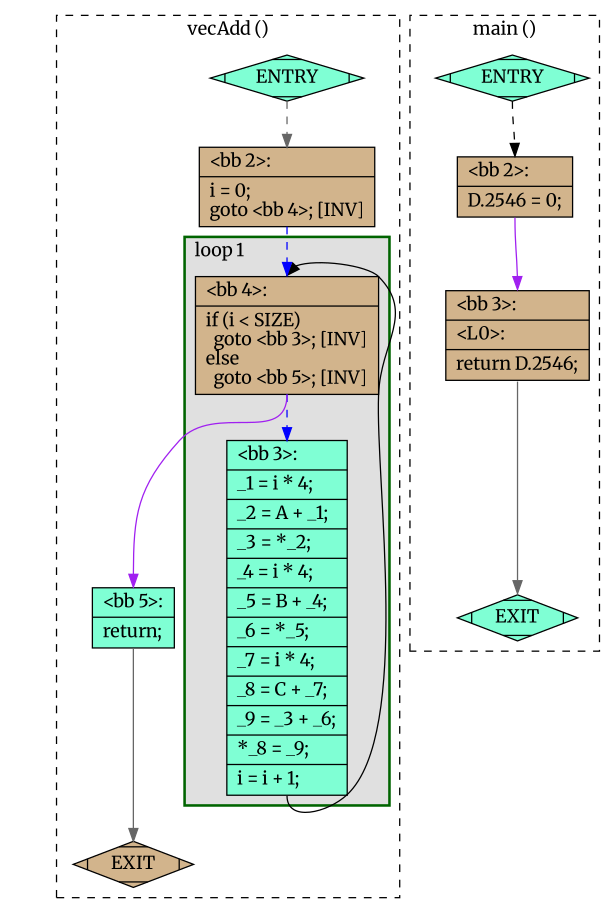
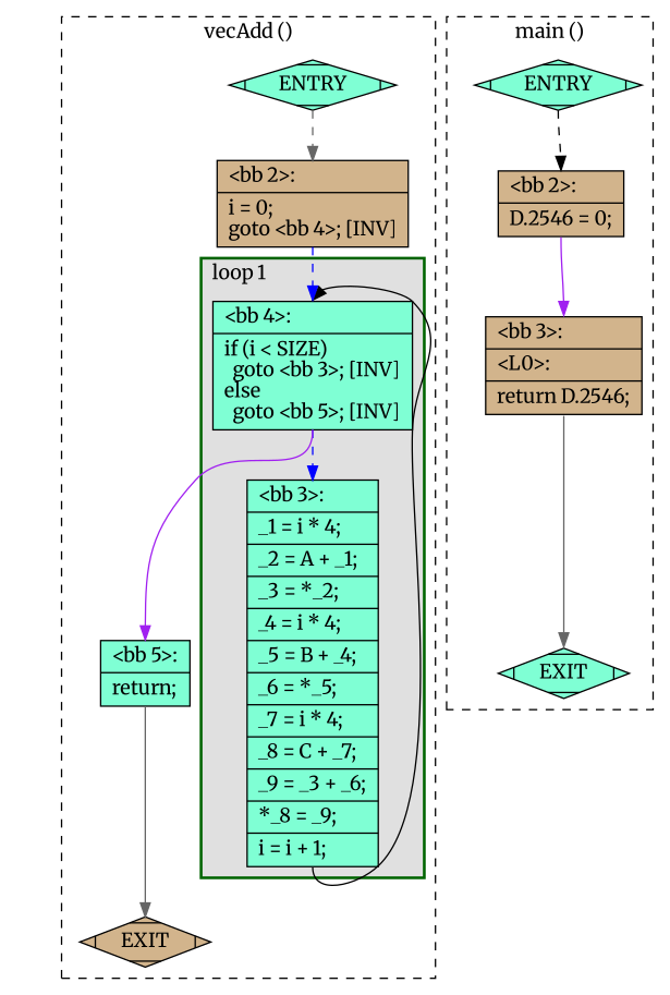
  digraph {
    fontname=Merriweather
    node [fillcolor=tan shape=record style=filled fontname=Merriweather]
    edge [color=gray40 constraint=true headport=n style=solid tailport=s weight=10 fontname=Merriweather]
-   n1 [label="{\<bb\ 4\>:\l|if\ (i\ \<\ SIZE)\l\ \ goto\ \<bb\ 3\>;\ [INV]\lelse\l\ \ goto\ \<bb\ 5\>;\ [INV]\l}"]
+   n1 [fillcolor=aquamarine label="{\<bb\ 4\>:\l|if\ (i\ \<\ SIZE)\l\ \ goto\ \<bb\ 3\>;\ [INV]\lelse\l\ \ goto\ \<bb\ 5\>;\ [INV]\l}"]
    n2 [fillcolor=aquamarine label="{\<bb\ 3\>:\l|_1\ =\ i\ *\ 4;\l|_2\ =\ A\ +\ _1;\l|_3\ =\ *_2;\l|_4\ =\ i\ *\ 4;\l|_5\ =\ B\ +\ _4;\l|_6\ =\ *_5;\l|_7\ =\ i\ *\ 4;\l|_8\ =\ C\ +\ _7;\l|_9\ =\ _3\ +\ _6;\l|*_8\ =\ _9;\l|i\ =\ i\ +\ 1;\l}"]
    n3 [fillcolor=aquamarine label="{\<bb\ 5\>:\l|return;\l}"]
    n4 [fillcolor=aquamarine label=ENTRY shape=Mdiamond]
    n5 [label=EXIT shape=Mdiamond]
    n6 [label="{\<bb\ 2\>:\l|i\ =\ 0;\lgoto\ \<bb\ 4\>;\ [INV]\l}"]
    n7 [fillcolor=aquamarine label=ENTRY shape=Mdiamond]
    n8 [fillcolor=aquamarine label=EXIT shape=Mdiamond]
    n9 [label="{\<bb\ 2\>:\l|D.2546\ =\ 0;\l}"]
    n10 [label="{\<bb\ 3\>:\l|\<L0\>:\l|return\ D.2546;\l}"]
    subgraph cluster_1 {
      color=black
      label="vecAdd ()"
      style=dashed
      n3
      n4
      n5
      n6
      subgraph cluster_2 {
        color=darkgreen
        fillcolor=grey88
        label="loop 1"
        labeljust=l
        penwidth=2
        style=filled
        n1
        n2
      }
    }
    subgraph cluster_3 {
      color=black
      label="main ()"
      style=dashed
      n7
      n8
      n9
      n10
    }
    n1 -> n2 [color=blue style=dashed]
    n1 -> n3 [color=purple]
    n2 -> n1 [color=black constraint=false]
    n3 -> n5
    n4 -> n5 [style=invis color="" weight=""]
    n4 -> n6 [style=dashed weight=100]
    n6 -> n1 [color=blue style=dashed weight=100]
    n7 -> n8 [style=invis color="" weight=""]
    n7 -> n9 [color=black style=dashed weight=100]
    n9 -> n10 [color=purple weight=100]
    n10 -> n8
  }
